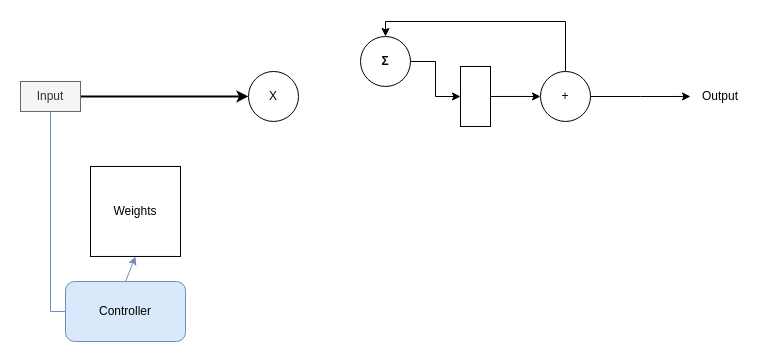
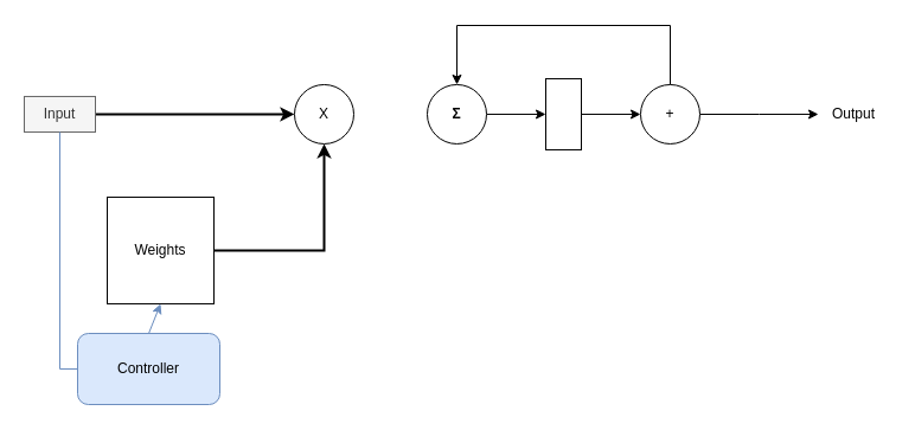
  <mxCell id="0" />
  <mxCell id="1" parent="0" />
+ <mxCell id="2" style="edgeStyle=orthogonalEdgeStyle;rounded=0;orthogonalLoop=1;jettySize=auto;html=1;entryX=0.5;entryY=1;entryDx=0;entryDy=0;strokeWidth=2;" edge="1" parent="1" source="3" target="4"><mxGeometry relative="1" as="geometry" /></mxCell>
  <mxCell id="3" value="&lt;div&gt;Weights&lt;/div&gt;" style="whiteSpace=wrap;html=1;aspect=fixed;" vertex="1" parent="1"><mxGeometry x="90" y="165.97" width="90" height="90" as="geometry" /></mxCell>
  <mxCell id="4" value="X" style="ellipse;whiteSpace=wrap;html=1;aspect=fixed;" vertex="1" parent="1"><mxGeometry x="248" y="70.97" width="50" height="50" as="geometry" /></mxCell>
  <mxCell id="5" value="" style="endArrow=classic;html=1;rounded=0;entryX=0;entryY=0.5;entryDx=0;entryDy=0;strokeWidth=2;" edge="1" parent="1" target="4"><mxGeometry width="50" height="50" relative="1" as="geometry"><mxPoint x="70" y="95.97" as="sourcePoint" /><mxPoint x="290" y="210.97" as="targetPoint" /></mxGeometry></mxCell>
  <mxCell id="6" value="Input" style="text;html=1;align=center;verticalAlign=middle;whiteSpace=wrap;rounded=0;fillColor=#f5f5f5;fontColor=#333333;strokeColor=#666666;" vertex="1" parent="1"><mxGeometry x="20" y="80.97" width="60" height="30" as="geometry" /></mxCell>
  <mxCell id="7" value="" style="edgeStyle=orthogonalEdgeStyle;rounded=0;orthogonalLoop=1;jettySize=auto;html=1;" edge="1" parent="1" source="8" target="13"><mxGeometry relative="1" as="geometry" /></mxCell>
- <mxCell id="8" value="&lt;span lang=&quot;fr&quot; class=&quot;BxUVEf ILfuVd&quot;&gt;&lt;span class=&quot;hgKElc&quot;&gt; &lt;b&gt;Σ &lt;/b&gt;&lt;/span&gt;&lt;/span&gt;" style="ellipse;whiteSpace=wrap;html=1;aspect=fixed;" vertex="1" parent="1"><mxGeometry x="360" y="35.97" width="50" height="50" as="geometry" /></mxCell>
+ <mxCell id="8" value="&lt;span lang=&quot;fr&quot; class=&quot;BxUVEf ILfuVd&quot;&gt;&lt;span class=&quot;hgKElc&quot;&gt; &lt;b&gt;Σ &lt;/b&gt;&lt;/span&gt;&lt;/span&gt;" style="ellipse;whiteSpace=wrap;html=1;aspect=fixed;" vertex="1" parent="1"><mxGeometry x="360" y="70.97" width="50" height="50" as="geometry" /></mxCell>
  <mxCell id="9" style="edgeStyle=orthogonalEdgeStyle;rounded=0;orthogonalLoop=1;jettySize=auto;html=1;entryX=0.5;entryY=0;entryDx=0;entryDy=0;exitX=0.5;exitY=0;exitDx=0;exitDy=0;" edge="1" parent="1" source="11" target="8"><mxGeometry relative="1" as="geometry"><mxPoint x="535" y="35.94" as="sourcePoint" /><mxPoint x="380" y="10.94" as="targetPoint" /><Array as="points"><mxPoint x="565" y="20.97" /><mxPoint x="385" y="20.97" /></Array></mxGeometry></mxCell>
  <mxCell id="10" style="edgeStyle=orthogonalEdgeStyle;rounded=0;orthogonalLoop=1;jettySize=auto;html=1;" edge="1" parent="1" source="11"><mxGeometry relative="1" as="geometry"><mxPoint x="690" y="95.97" as="targetPoint" /></mxGeometry></mxCell>
  <mxCell id="11" value="&lt;div&gt;+&lt;/div&gt;" style="ellipse;whiteSpace=wrap;html=1;aspect=fixed;" vertex="1" parent="1"><mxGeometry x="540" y="70.97" width="50" height="50" as="geometry" /></mxCell>
  <mxCell id="12" value="" style="edgeStyle=orthogonalEdgeStyle;rounded=0;orthogonalLoop=1;jettySize=auto;html=1;" edge="1" parent="1" source="13" target="11"><mxGeometry relative="1" as="geometry" /></mxCell>
  <mxCell id="13" value="" style="rounded=0;whiteSpace=wrap;html=1;" vertex="1" parent="1"><mxGeometry x="460" y="65.97" width="30" height="60" as="geometry" /></mxCell>
  <mxCell id="14" value="Output" style="text;html=1;align=center;verticalAlign=middle;whiteSpace=wrap;rounded=0;" vertex="1" parent="1"><mxGeometry x="690" y="80.97" width="60" height="30" as="geometry" /></mxCell>
  <mxCell id="15" style="edgeStyle=orthogonalEdgeStyle;rounded=0;orthogonalLoop=1;jettySize=auto;html=1;exitX=0;exitY=0.5;exitDx=0;exitDy=0;entryX=0.5;entryY=1;entryDx=0;entryDy=0;fillColor=#dae8fc;strokeColor=#6c8ebf;endArrow=none;" edge="1" parent="1" source="16" target="6"><mxGeometry relative="1" as="geometry"><mxPoint x="50" y="151" as="targetPoint" /><Array as="points"><mxPoint x="50" y="311" /></Array></mxGeometry></mxCell>
  <mxCell id="16" value="Controller" style="rounded=1;whiteSpace=wrap;html=1;fillColor=#dae8fc;strokeColor=#6c8ebf;" vertex="1" parent="1"><mxGeometry x="65" y="281" width="120" height="60" as="geometry" /></mxCell>
  <mxCell id="17" value="" style="endArrow=classic;html=1;rounded=0;fillColor=#dae8fc;strokeColor=#6c8ebf;entryX=0.5;entryY=1;entryDx=0;entryDy=0;" edge="1" parent="1" target="3"><mxGeometry width="50" height="50" relative="1" as="geometry"><mxPoint x="125" y="281" as="sourcePoint" /><mxPoint x="410" y="221" as="targetPoint" /></mxGeometry></mxCell>
